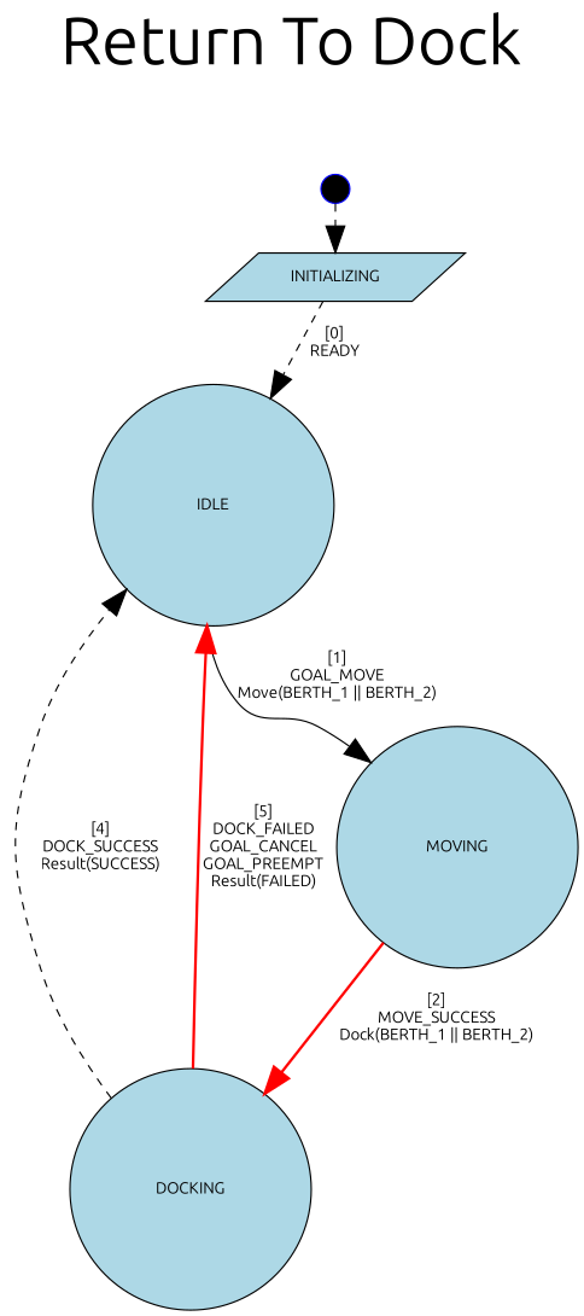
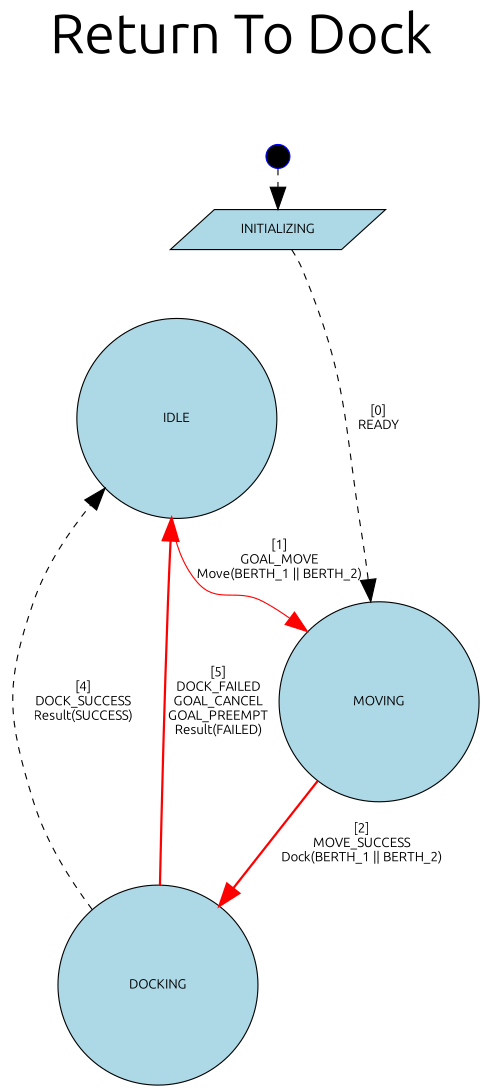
  digraph {
    fontname=Ubuntu
    fontsize=50
    label="Return To Dock\n"
    labelloc=t
    node [color=black fillcolor=lightblue fontname=Ubuntu fontsize=12 shape=circle style=filled]
    edge [arrowsize=2 color=black fontname=Ubuntu fontsize=12 style=dashed weight=2.]
    INITIALIZING [shape=parallelogram width=2.5]
    IDLE [width=2.5]
    MOVING [width=2.5]
    DOCKING [width=2.5]
    start [color=blue fillcolor=black shape=point width=0.3]
-   INITIALIZING -> IDLE [label="[0]\nREADY"]
-   IDLE -> MOVING [label="[1]\nGOAL_MOVE\nMove(BERTH_1 || BERTH_2)" style=solid]
+   INITIALIZING -> MOVING [label="[0]\nREADY"]
+   IDLE -> MOVING [color=red label="[1]\nGOAL_MOVE\nMove(BERTH_1 || BERTH_2)" style=solid]
    MOVING -> DOCKING [color=red label="[2]\nMOVE_SUCCESS\nDock(BERTH_1 || BERTH_2)" style=bold]
    DOCKING -> IDLE [label="[4]\nDOCK_SUCCESS\nResult(SUCCESS)"]
    DOCKING -> IDLE [color=red label="[5]\nDOCK_FAILED\nGOAL_CANCEL\nGOAL_PREEMPT\nResult(FAILED)" style=bold]
    start -> INITIALIZING [color=""]
  }
